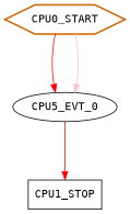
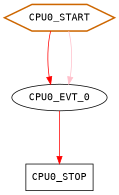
  digraph {
    fontname="DejaVu Sans Mono"
    mindist=1.0
    nodesep=0.6
    rankdir=TB
    ranksep=1.0
    root=Demo
    node [beamproc=undefined bpentry=false bpexit=false color=black cpu=0 fillcolor=white fontname="DejaVu Sans Mono" patentry=false patexit=false pattern=CPU0_PATTERN style=filled toffs=0]
    edge [color=red fontname="DejaVu Sans Mono" type=defdst]
-   CPU0_EVT_0 [beamin=0 bpid=0 evtno=0 fid=1 flags="0x00000002" gid=4095 par="0x1234567890abcdef" reqnobeam=0 shape=oval sid=0 tef=0 type=tmsg vacc=0 label=CPU5_EVT_0]
-   CPU0_STOP [flags="0x00000007" qhi=false qil=false qlo=false shape=rectangle tperiod=1000000000 type=block label=CPU1_STOP toffs=""]
+   CPU0_EVT_0 [beamin=0 bpid=0 evtno=0 fid=1 flags="0x00000002" gid=4095 par="0x1234567890abcdef" reqnobeam=0 shape=oval sid=0 tef=0 type=tmsg vacc=0]
+   CPU0_STOP [flags="0x00000007" qhi=false qil=false qlo=false shape=rectangle tperiod=1000000000 type=block toffs=""]
    CPU0_START [color=darkorange3 flags="0x00002004" patentry=true penwidth=2 qty=1 shape=hexagon tvalid=0 type=flow]
    CPU0_EVT_0 -> CPU0_STOP
    CPU0_START -> CPU0_EVT_0
    CPU0_START -> CPU0_EVT_0 [color=pink type=flowdst]
  }
